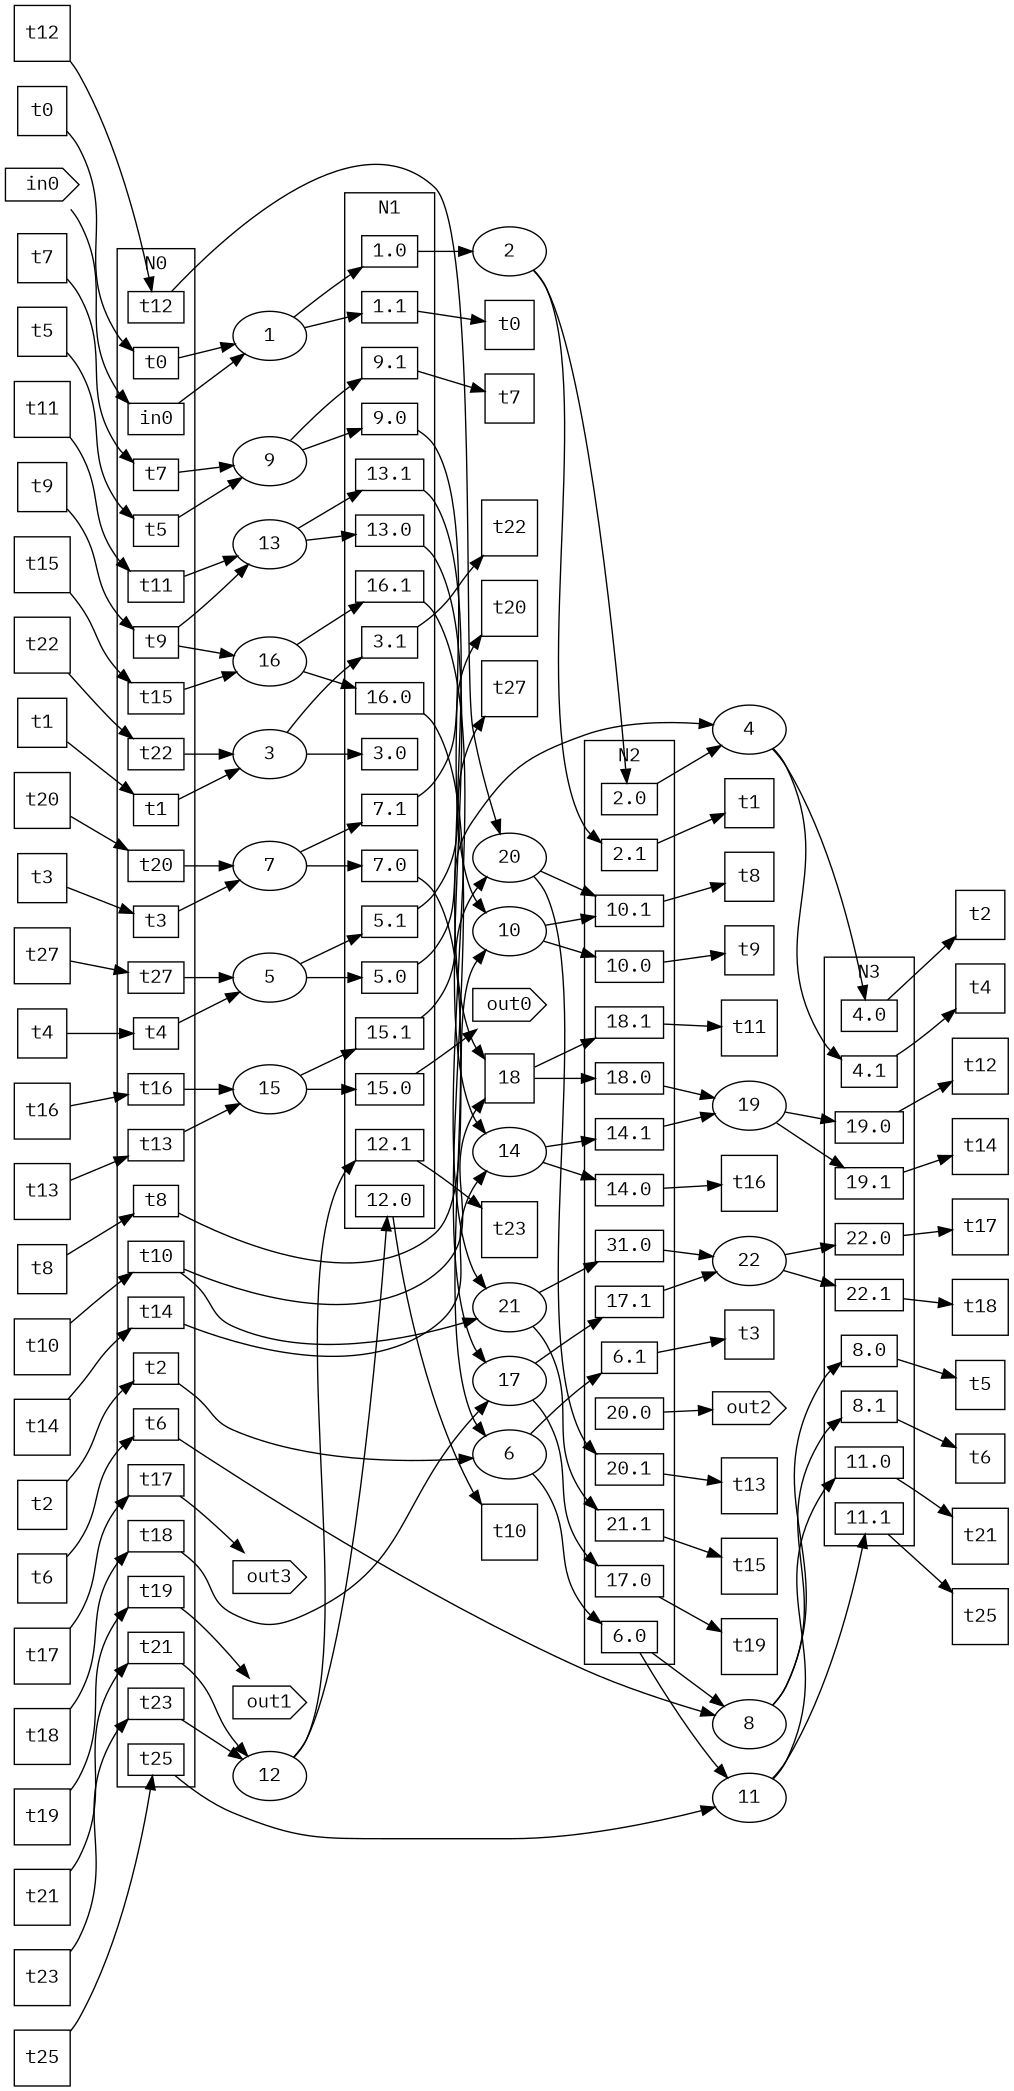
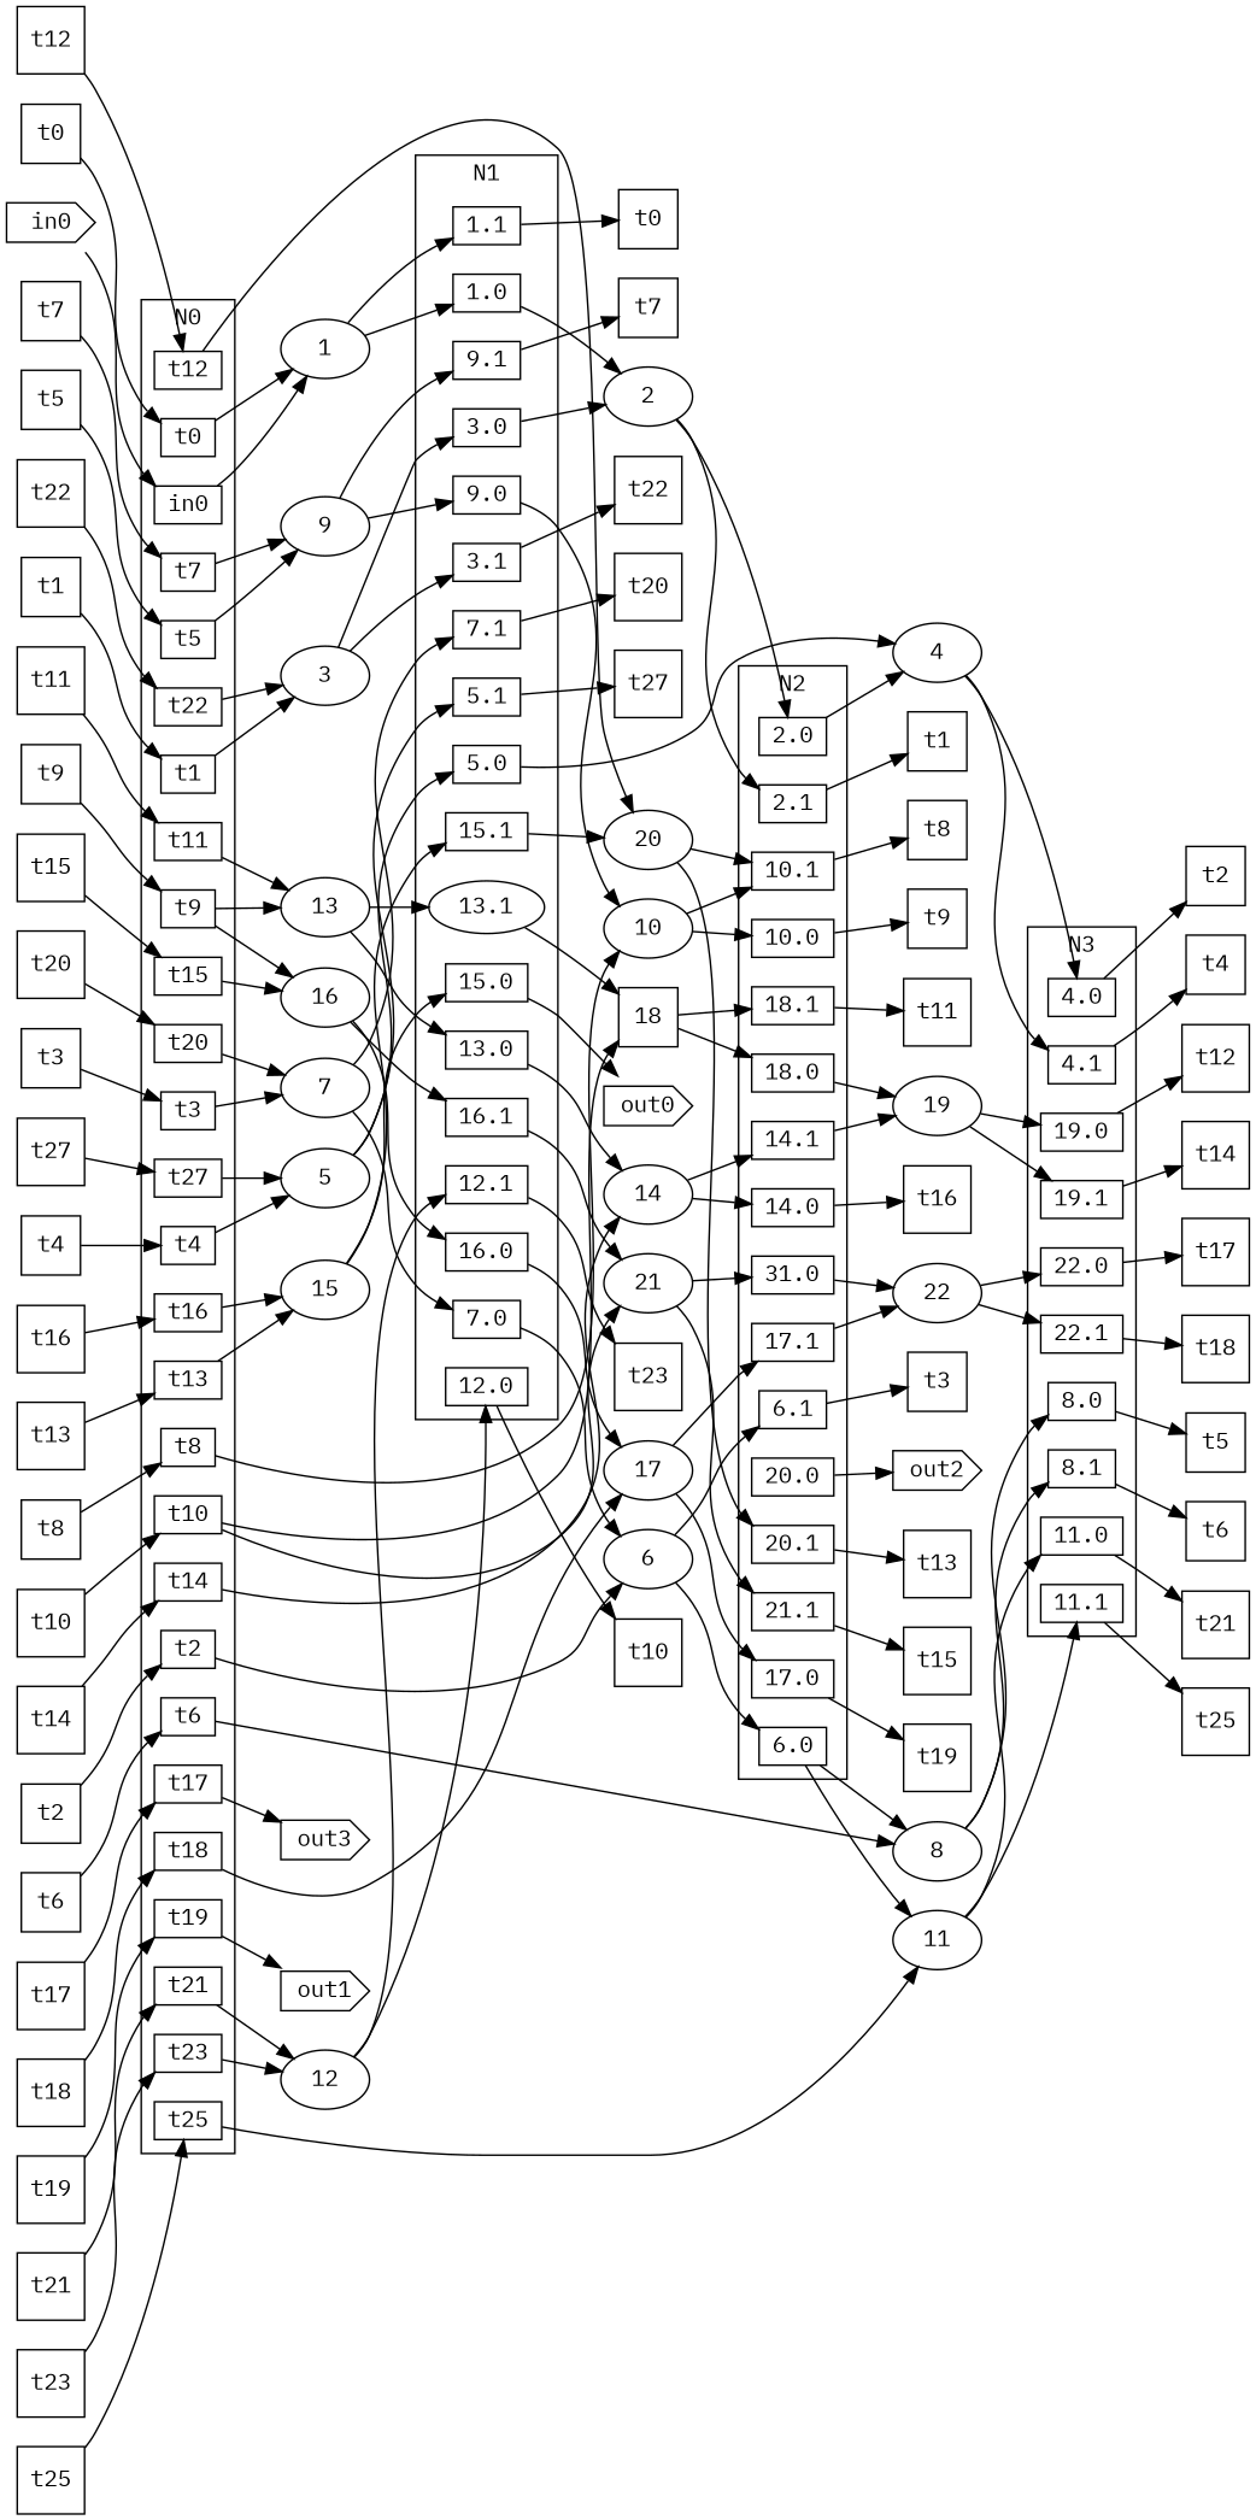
  digraph {
    fontname="IBM Plex Mono"
    rankdir=LR
    node [fontname="IBM Plex Mono" shape=rectangle]
    edge [fontname="IBM Plex Mono"]
    n1 [height=0.1 label=in0 width=0.1]
    n2 [height=0.1 label=t0 width=0.1]
    n3 [height=0.1 label=t1 width=0.1]
    n4 [height=0.1 label=t2 width=0.1]
    n5 [height=0.1 label=t4 width=0.1]
    n6 [height=0.1 label=t3 width=0.1]
    n7 [height=0.1 label=t6 width=0.1]
    n8 [height=0.1 label=t5 width=0.1]
    n9 [height=0.1 label=t7 width=0.1]
    n10 [height=0.1 label=t8 width=0.1]
    n11 [height=0.1 label=t9 width=0.1]
    n12 [height=0.1 label=t11 width=0.1]
    n13 [height=0.1 label=t10 width=0.1]
    n14 [height=0.1 label=t12 width=0.1]
    n15 [height=0.1 label=t14 width=0.1]
    n16 [height=0.1 label=t13 width=0.1]
    n17 [height=0.1 label=t16 width=0.1]
    n18 [height=0.1 label=t15 width=0.1]
    n19 [height=0.1 label=t17 width=0.1]
    n20 [height=0.1 label=t18 width=0.1]
    n21 [height=0.1 label=t19 width=0.1]
    n22 [height=0.1 label=t21 width=0.1]
    n23 [height=0.1 label=t23 width=0.1]
    n24 [height=0.1 label=t25 width=0.1]
    n25 [height=0.1 label=t20 width=0.1]
    n26 [height=0.1 label=t27 width=0.1]
    n27 [height=0.1 label=t22 width=0.1]
    1.0 [height=0.1 width=0.1]
    1.1 [height=0.1 width=0.1]
    9.0 [height=0.1 width=0.1]
    9.1 [height=0.1 width=0.1]
    13.0 [height=0.1 width=0.1]
-   13.1 [height=0.1 width=0.1]
+   13.1 [height=0.1 shape=ellipse width=0.1]
    15.0 [height=0.1 width=0.1]
    15.1 [height=0.1 width=0.1]
    16.0 [height=0.1 width=0.1]
    16.1 [height=0.1 width=0.1]
    12.0 [height=0.1 width=0.1]
    12.1 [height=0.1 width=0.1]
    7.0 [height=0.1 width=0.1]
    7.1 [height=0.1 width=0.1]
    5.0 [height=0.1 width=0.1]
    5.1 [height=0.1 width=0.1]
    3.0 [height=0.1 width=0.1]
    3.1 [height=0.1 width=0.1]
    10.0 [height=0.1 width=0.1]
    10.1 [height=0.1 width=0.1]
    14.0 [height=0.1 width=0.1]
    14.1 [height=0.1 width=0.1]
    18.0 [height=0.1 width=0.1]
    18.1 [height=0.1 width=0.1]
    20.0 [height=0.1 width=0.1]
    20.1 [height=0.1 width=0.1]
    17.0 [height=0.1 width=0.1]
    17.1 [height=0.1 width=0.1]
    n56 [height=0.1 label=31.0 width=0.1]
    21.1 [height=0.1 width=0.1]
    6.0 [height=0.1 width=0.1]
    6.1 [height=0.1 width=0.1]
    2.0 [height=0.1 width=0.1]
    2.1 [height=0.1 width=0.1]
    19.0 [height=0.1 width=0.1]
    19.1 [height=0.1 width=0.1]
    22.0 [height=0.1 width=0.1]
    22.1 [height=0.1 width=0.1]
    11.0 [height=0.1 width=0.1]
    11.1 [height=0.1 width=0.1]
    8.0 [height=0.1 width=0.1]
    8.1 [height=0.1 width=0.1]
    4.0 [height=0.1 width=0.1]
    4.1 [height=0.1 width=0.1]
    n72 [label=1 shape=ellipse]
    n73 [label=3 shape=ellipse]
    n74 [label=6 shape=ellipse]
    n75 [label=5 shape=ellipse]
    n76 [label=7 shape=ellipse]
    n77 [label=8 shape=ellipse]
    n78 [label=9 shape=ellipse]
    n79 [label=10 shape=ellipse]
    n80 [label=16 shape=ellipse]
    n81 [label=13 shape=ellipse]
    n82 [label=18 shape=square]
    n83 [label=21 shape=ellipse]
    n84 [label=20 shape=ellipse]
    n85 [label=14 shape=ellipse]
    n86 [label=15 shape=ellipse]
    n87 [label=out3 shape=cds]
    n88 [label=17 shape=ellipse]
    n89 [label=out1 shape=cds]
    n90 [label=12 shape=ellipse]
    n91 [label=11 shape=ellipse]
    n92 [label=2 shape=ellipse]
    n93 [label=t0 shape=square]
    n94 [label=t7 shape=square]
    n95 [label=out0 shape=cds]
    n96 [label=t10 shape=square]
    n97 [label=t23 shape=square]
    n98 [label=t20 shape=square]
    n99 [label=4 shape=ellipse]
    n100 [label=t27 shape=square]
    n101 [label=t22 shape=square]
    n102 [label=t9 shape=square]
    n103 [label=t8 shape=square]
    n104 [label=t16 shape=square]
    n105 [label=19 shape=ellipse]
    n106 [label=t11 shape=square]
    n107 [label=out2 shape=cds]
    n108 [label=t13 shape=square]
    n109 [label=t19 shape=square]
    n110 [label=22 shape=ellipse]
    n111 [label=t15 shape=square]
    n112 [label=t3 shape=square]
    n113 [label=t1 shape=square]
    n114 [label=t12 shape=square]
    n115 [label=t14 shape=square]
    n116 [label=t17 shape=square]
    n117 [label=t18 shape=square]
    n118 [label=t21 shape=square]
    n119 [label=t25 shape=square]
    n120 [label=t5 shape=square]
    n121 [label=t6 shape=square]
    n122 [label=t2 shape=square]
    n123 [label=t4 shape=square]
    n124 [label=in0 shape=cds]
    n125 [label=t0 shape=square]
    n126 [label=t1 shape=square]
    n127 [label=t2 shape=square]
    n128 [label=t4 shape=square]
    n129 [label=t3 shape=square]
    n130 [label=t6 shape=square]
    n131 [label=t5 shape=square]
    n132 [label=t7 shape=square]
    n133 [label=t8 shape=square]
    n134 [label=t9 shape=square]
    n135 [label=t11 shape=square]
    n136 [label=t10 shape=square]
    n137 [label=t12 shape=square]
    n138 [label=t14 shape=square]
    n139 [label=t13 shape=square]
    n140 [label=t16 shape=square]
    n141 [label=t15 shape=square]
    n142 [label=t17 shape=square]
    n143 [label=t18 shape=square]
    n144 [label=t19 shape=square]
    n145 [label=t21 shape=square]
    n146 [label=t23 shape=square]
    n147 [label=t25 shape=square]
    n148 [label=t20 shape=square]
    n149 [label=t27 shape=square]
    n150 [label=t22 shape=square]
    subgraph cluster_1 {
      label=N0
      n1
      n2
      n3
      n4
      n5
      n6
      n7
      n8
      n9
      n10
      n11
      n12
      n13
      n14
      n15
      n16
      n17
      n18
      n19
      n20
      n21
      n22
      n23
      n24
      n25
      n26
      n27
    }
    subgraph cluster_2 {
      label=N1
      1.0
      1.1
      9.0
      9.1
      13.0
      13.1
      15.0
      15.1
      16.0
      16.1
      12.0
      12.1
      7.0
      7.1
      5.0
      5.1
      3.0
      3.1
    }
    subgraph cluster_3 {
      label=N2
      10.0
      10.1
      14.0
      14.1
      18.0
      18.1
      20.0
      20.1
      17.0
      17.1
      n56
      21.1
      6.0
      6.1
      2.0
      2.1
    }
    subgraph cluster_4 {
      label=N3
      19.0
      19.1
      22.0
      22.1
      11.0
      11.1
      8.0
      8.1
      4.0
      4.1
    }
    n1 -> n72
    n2 -> n72
    n3 -> n73
    n4 -> n74
    n5 -> n75
    n6 -> n76
    n7 -> n77
    n8 -> n78
    n9 -> n78
    n10 -> n79
    n11 -> n80
    n11 -> n81
    n12 -> n81
    n13 -> n82
    n13 -> n83
    n14 -> n84
    n15 -> n85
    n16 -> n86
    n17 -> n86
    n18 -> n80
    n19 -> n87
    n20 -> n88
    n21 -> n89
    n22 -> n90
    n23 -> n90
    n24 -> n91
    n25 -> n76
    n26 -> n75
    n27 -> n73
    1.0 -> n92
    1.1 -> n93
    9.0 -> n79
    9.1 -> n94
    13.0 -> n85
    13.1 -> n82
    15.0 -> n95
    15.1 -> n84
    16.0 -> n88
    16.1 -> n83
    12.0 -> n96
    12.1 -> n97
    7.0 -> n74
    7.1 -> n98
    5.0 -> n99
    5.1 -> n100
+   3.0 -> n92
    3.1 -> n101
    10.0 -> n102
    10.1 -> n103
    14.0 -> n104
    14.1 -> n105
    18.0 -> n105
    18.1 -> n106
    20.0 -> n107
    20.1 -> n108
    17.0 -> n109
    17.1 -> n110
    n56 -> n110
    21.1 -> n111
    6.0 -> n77
    6.0 -> n91
    6.1 -> n112
    2.0 -> n99
    2.1 -> n113
    19.0 -> n114
    19.1 -> n115
    22.0 -> n116
    22.1 -> n117
    11.0 -> n118
    11.1 -> n119
    8.0 -> n120
    8.1 -> n121
    4.0 -> n122
    4.1 -> n123
    n72 -> 1.0
    n72 -> 1.1
    n73 -> 3.0
    n73 -> 3.1
    n74 -> 6.0
    n74 -> 6.1
    n75 -> 5.0
    n75 -> 5.1
    n76 -> 7.0
    n76 -> 7.1
    n77 -> 8.0
    n77 -> 8.1
    n78 -> 9.0
    n78 -> 9.1
    n79 -> 10.0
    n79 -> 10.1
    n80 -> 16.0
    n80 -> 16.1
    n81 -> 13.0
    n81 -> 13.1
    n82 -> 18.0
    n82 -> 18.1
    n83 -> n56
    n83 -> 21.1
    n84 -> 10.1
    n84 -> 20.1
    n85 -> 14.0
    n85 -> 14.1
    n86 -> 15.0
    n86 -> 15.1
    n88 -> 17.0
    n88 -> 17.1
    n90 -> 12.0
    n90 -> 12.1
    n91 -> 11.0
    n91 -> 11.1
    n92 -> 2.0
    n92 -> 2.1
    n99 -> 4.0
    n99 -> 4.1
    n105 -> 19.0
    n105 -> 19.1
    n110 -> 22.0
    n110 -> 22.1
    n124 -> n1
    n125 -> n2
    n126 -> n3
    n127 -> n4
    n128 -> n5
    n129 -> n6
    n130 -> n7
    n131 -> n8
    n132 -> n9
    n133 -> n10
    n134 -> n11
    n135 -> n12
    n136 -> n13
    n137 -> n14
    n138 -> n15
    n139 -> n16
    n140 -> n17
    n141 -> n18
    n142 -> n19
    n143 -> n20
    n144 -> n21
    n145 -> n22
    n146 -> n23
    n147 -> n24
    n148 -> n25
    n149 -> n26
    n150 -> n27
  }
